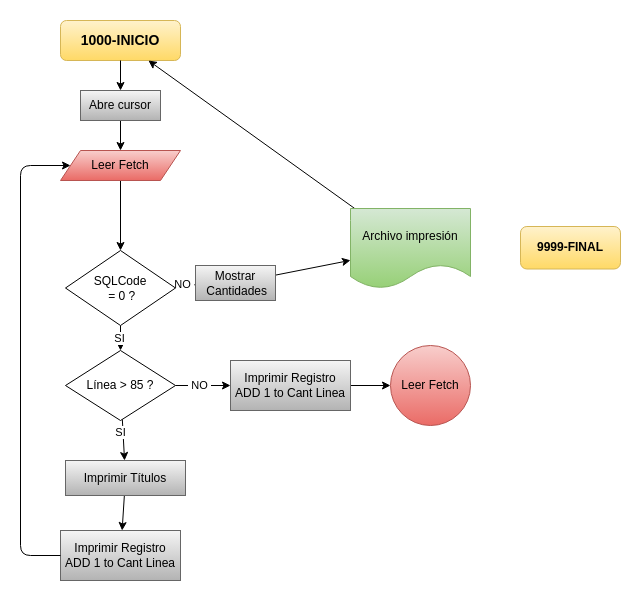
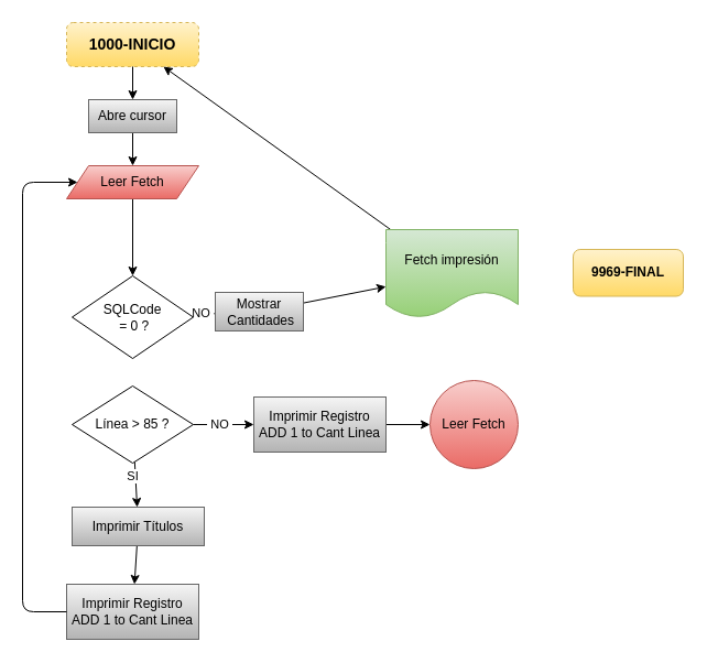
  <mxCell id="0" />
  <mxCell id="1" parent="0" />
- <mxCell id="2" value="1000-INICIO" style="rounded=1;whiteSpace=wrap;html=1;fillColor=#fff2cc;strokeColor=#d6b656;fontStyle=1;fontSize=14;gradientColor=#ffd966;" parent="1" vertex="1"><mxGeometry x="60" y="20" width="120" height="40" as="geometry" /></mxCell>
- <mxCell id="3" value="9999-FINAL" style="rounded=1;whiteSpace=wrap;html=1;fillColor=#fff2cc;strokeColor=#d6b656;fontStyle=1;gradientColor=#ffd966;" parent="1" vertex="1"><mxGeometry x="520" y="226" width="100" height="42.5" as="geometry" /></mxCell>
+ <mxCell id="2" value="1000-INICIO" style="rounded=1;whiteSpace=wrap;html=1;fillColor=#fff2cc;strokeColor=#d6b656;fontStyle=1;fontSize=14;gradientColor=#ffd966;dashed=1;" parent="1" vertex="1"><mxGeometry x="60" y="20" width="120" height="40" as="geometry" /></mxCell>
+ <mxCell id="3" value="9969-FINAL" style="rounded=1;whiteSpace=wrap;html=1;fillColor=#fff2cc;strokeColor=#d6b656;fontStyle=1;gradientColor=#ffd966;" parent="1" vertex="1"><mxGeometry x="520" y="226" width="100" height="42.5" as="geometry" /></mxCell>
  <mxCell id="4" style="edgeStyle=none;html=1;" edge="1" parent="1" source="5" target="8"><mxGeometry relative="1" as="geometry" /></mxCell>
  <mxCell id="5" value="Abre cursor" style="rounded=0;whiteSpace=wrap;html=1;fillColor=#f5f5f5;gradientColor=#b3b3b3;strokeColor=#666666;" vertex="1" parent="1"><mxGeometry x="80" y="90" width="80" height="30" as="geometry" /></mxCell>
  <mxCell id="6" style="edgeStyle=none;html=1;entryX=0.5;entryY=0;entryDx=0;entryDy=0;" edge="1" parent="1" source="2" target="5"><mxGeometry relative="1" as="geometry"><mxPoint x="120" y="90" as="targetPoint" /></mxGeometry></mxCell>
  <mxCell id="7" value="" style="edgeStyle=none;html=1;" edge="1" parent="1" source="8" target="13"><mxGeometry relative="1" as="geometry" /></mxCell>
  <mxCell id="8" value="Leer Fetch" style="shape=parallelogram;perimeter=parallelogramPerimeter;whiteSpace=wrap;html=1;fixedSize=1;fillColor=#f8cecc;gradientColor=#ea6b66;strokeColor=#b85450;" vertex="1" parent="1"><mxGeometry x="60" y="150" width="120" height="30" as="geometry" /></mxCell>
- <mxCell id="9" value="" style="edgeStyle=none;html=1;" edge="1" parent="1" source="13" target="18"><mxGeometry relative="1" as="geometry"><mxPoint x="120" y="373" as="targetPoint" /></mxGeometry></mxCell>
- <mxCell id="10" value="SI" style="edgeLabel;html=1;align=center;verticalAlign=middle;resizable=0;points=[];" vertex="1" connectable="0" parent="9"><mxGeometry x="-0.059" y="2" relative="1" as="geometry"><mxPoint x="-4" as="offset" /></mxGeometry></mxCell>
  <mxCell id="11" value="" style="edgeStyle=none;html=1;" edge="1" parent="1" source="13" target="27"><mxGeometry relative="1" as="geometry"><mxPoint x="230" y="250" as="targetPoint" /></mxGeometry></mxCell>
  <mxCell id="12" value="&amp;nbsp;NO&amp;nbsp;" style="edgeLabel;html=1;align=center;verticalAlign=middle;resizable=0;points=[];" vertex="1" connectable="0" parent="11"><mxGeometry x="-0.107" y="1" relative="1" as="geometry"><mxPoint as="offset" /></mxGeometry></mxCell>
  <mxCell id="13" value="SQLCode&lt;div&gt;&amp;nbsp;= 0 ?&lt;/div&gt;" style="rhombus;whiteSpace=wrap;html=1;" vertex="1" parent="1"><mxGeometry x="65" y="250" width="110" height="75" as="geometry" /></mxCell>
  <mxCell id="14" value="" style="edgeStyle=none;html=1;" edge="1" parent="1" source="18" target="20"><mxGeometry relative="1" as="geometry" /></mxCell>
  <mxCell id="15" value="SI" style="edgeLabel;html=1;align=center;verticalAlign=middle;resizable=0;points=[];" vertex="1" connectable="0" parent="14"><mxGeometry x="-0.353" y="1" relative="1" as="geometry"><mxPoint x="-4" as="offset" /></mxGeometry></mxCell>
  <mxCell id="16" style="edgeStyle=none;html=1;entryX=0;entryY=0.5;entryDx=0;entryDy=0;" edge="1" parent="1" source="18" target="23"><mxGeometry relative="1" as="geometry" /></mxCell>
  <mxCell id="17" value="&amp;nbsp;NO&amp;nbsp;" style="edgeLabel;html=1;align=center;verticalAlign=middle;resizable=0;points=[];" vertex="1" connectable="0" parent="16"><mxGeometry x="0.145" y="1" relative="1" as="geometry"><mxPoint x="-8" as="offset" /></mxGeometry></mxCell>
  <mxCell id="18" value="Línea &amp;gt; 85 ?" style="rhombus;whiteSpace=wrap;html=1;" vertex="1" parent="1"><mxGeometry x="65" y="350" width="110" height="70" as="geometry" /></mxCell>
  <mxCell id="19" value="" style="edgeStyle=none;html=1;" edge="1" parent="1" source="20" target="21"><mxGeometry relative="1" as="geometry" /></mxCell>
  <mxCell id="20" value="Imprimir Títulos" style="whiteSpace=wrap;html=1;fillColor=#f5f5f5;gradientColor=#b3b3b3;strokeColor=#666666;" vertex="1" parent="1"><mxGeometry x="65" y="460" width="120" height="35" as="geometry" /></mxCell>
  <mxCell id="21" value="Imprimir Registro&lt;div&gt;ADD 1 to Cant Linea&lt;/div&gt;" style="whiteSpace=wrap;html=1;fillColor=#f5f5f5;strokeColor=#666666;gradientColor=#b3b3b3;" vertex="1" parent="1"><mxGeometry x="60" y="530" width="120" height="50" as="geometry" /></mxCell>
  <mxCell id="22" value="" style="edgeStyle=none;html=1;" edge="1" parent="1" source="23" target="24"><mxGeometry relative="1" as="geometry" /></mxCell>
  <mxCell id="23" value="Imprimir Registro&lt;div&gt;ADD 1 to Cant Linea&lt;/div&gt;" style="whiteSpace=wrap;html=1;fillColor=#f5f5f5;strokeColor=#666666;gradientColor=#b3b3b3;" vertex="1" parent="1"><mxGeometry x="230" y="360" width="120" height="50" as="geometry" /></mxCell>
  <mxCell id="24" value="Leer Fetch" style="ellipse;whiteSpace=wrap;html=1;fillColor=#f8cecc;strokeColor=#b85450;gradientColor=#ea6b66;" vertex="1" parent="1"><mxGeometry x="390" y="345" width="80" height="80" as="geometry" /></mxCell>
  <mxCell id="25" value="" style="endArrow=classic;html=1;exitX=0;exitY=0.5;exitDx=0;exitDy=0;entryX=0;entryY=0.5;entryDx=0;entryDy=0;" edge="1" parent="1" source="21" target="8"><mxGeometry width="50" height="50" relative="1" as="geometry"><mxPoint x="470" y="340" as="sourcePoint" /><mxPoint x="520" y="290" as="targetPoint" /><Array as="points"><mxPoint x="20" y="555" /><mxPoint x="20" y="165" /></Array></mxGeometry></mxCell>
  <mxCell id="26" value="" style="edgeStyle=none;html=1;" edge="1" parent="1" source="27" target="29"><mxGeometry relative="1" as="geometry"><mxPoint x="370" y="247.5" as="targetPoint" /></mxGeometry></mxCell>
  <mxCell id="27" value="Mostrar&lt;div&gt;&amp;nbsp;Cantidades&lt;/div&gt;" style="rounded=0;whiteSpace=wrap;html=1;fillColor=#f5f5f5;gradientColor=#b3b3b3;strokeColor=#666666;" vertex="1" parent="1"><mxGeometry x="195" y="265" width="80" height="35" as="geometry" /></mxCell>
  <mxCell id="28" style="edgeStyle=none;html=1;" edge="1" parent="1" source="29" target="2"><mxGeometry relative="1" as="geometry" /></mxCell>
- <mxCell id="29" value="Archivo impresión" style="shape=document;whiteSpace=wrap;html=1;boundedLbl=1;fillColor=#d5e8d4;gradientColor=#97d077;strokeColor=#82b366;" vertex="1" parent="1"><mxGeometry x="350" y="208" width="120" height="80" as="geometry" /></mxCell>
+ <mxCell id="29" value="Fetch impresión" style="shape=document;whiteSpace=wrap;html=1;boundedLbl=1;fillColor=#d5e8d4;gradientColor=#97d077;strokeColor=#82b366;" vertex="1" parent="1"><mxGeometry x="350" y="208" width="120" height="80" as="geometry" /></mxCell>
